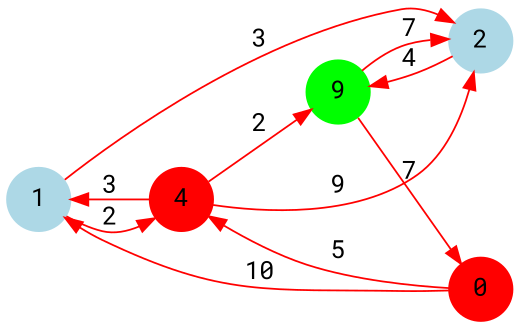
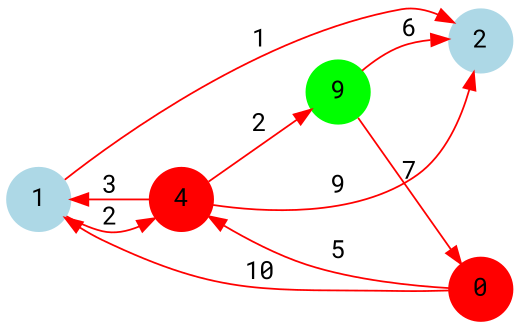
  digraph {
    fontname="Roboto Mono"
    rankdir=LR
    node [color=lightblue fontname="Roboto Mono" shape=circle style=filled]
    edge [color=red fontname="Roboto Mono"]
    1
    0 [color=red]
    4 [color=red]
    2
    n5 [color=green label=9]
    1 -> 4 [label=2]
-   1 -> 2 [label=3]
+   1 -> 2 [label=1]
    0 -> 1 [label=10]
    0 -> 4 [label=5]
    4 -> 1 [label=3]
    4 -> 2 [label=9]
    4 -> n5 [label=2]
-   2 -> n5 [label=4]
    n5 -> 0 [label=7]
-   n5 -> 2 [label=7]
+   n5 -> 2 [label=6]
  }
